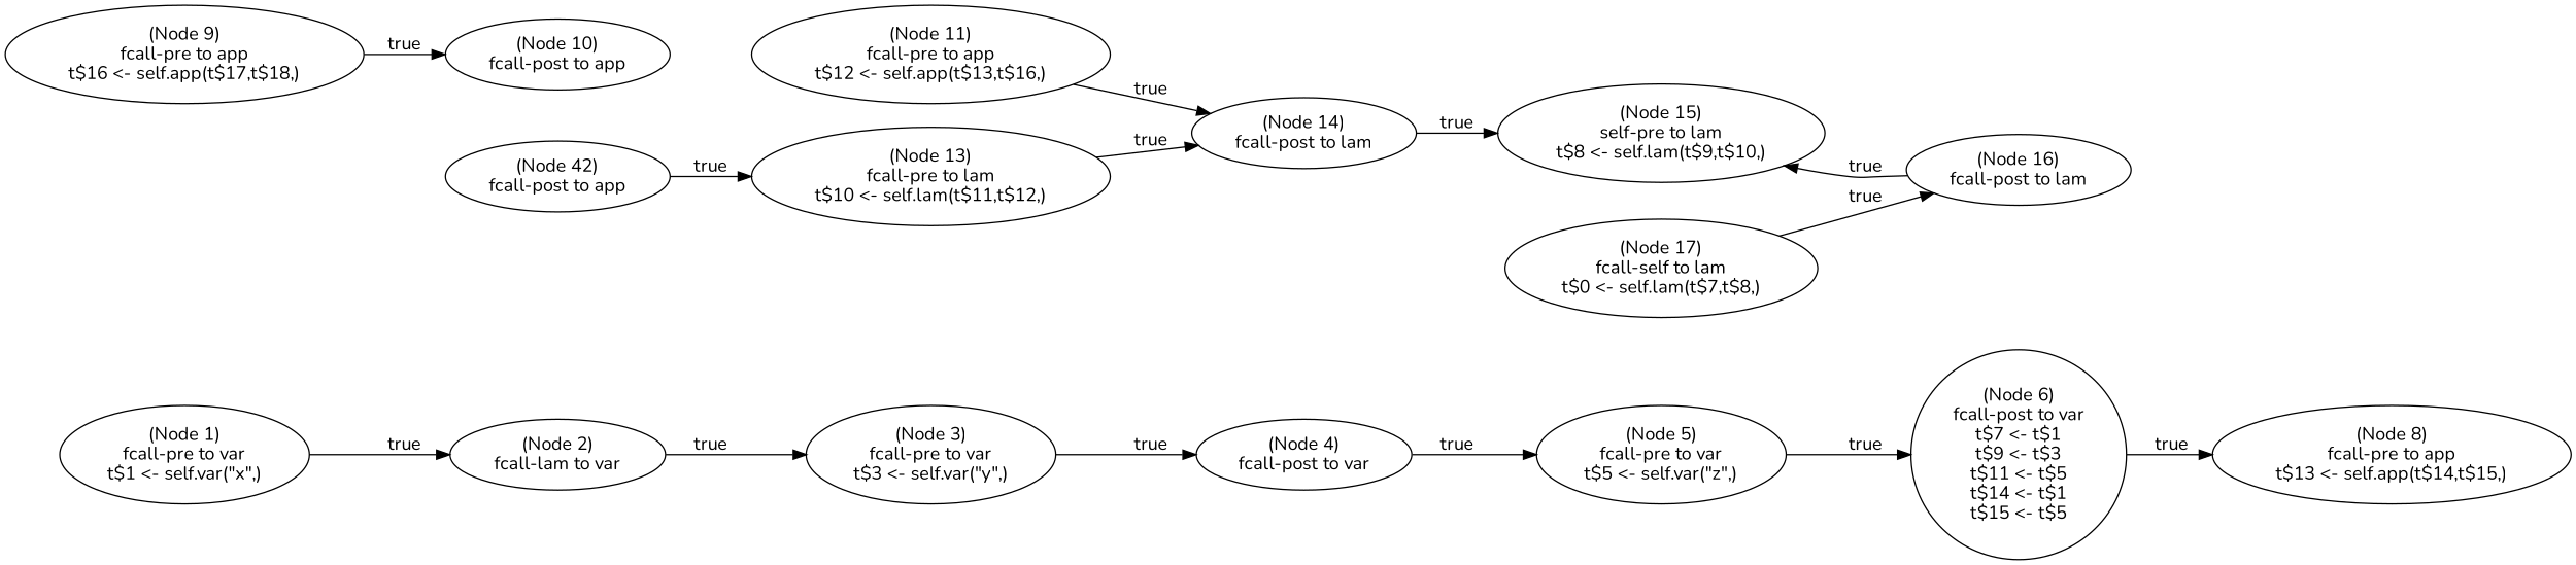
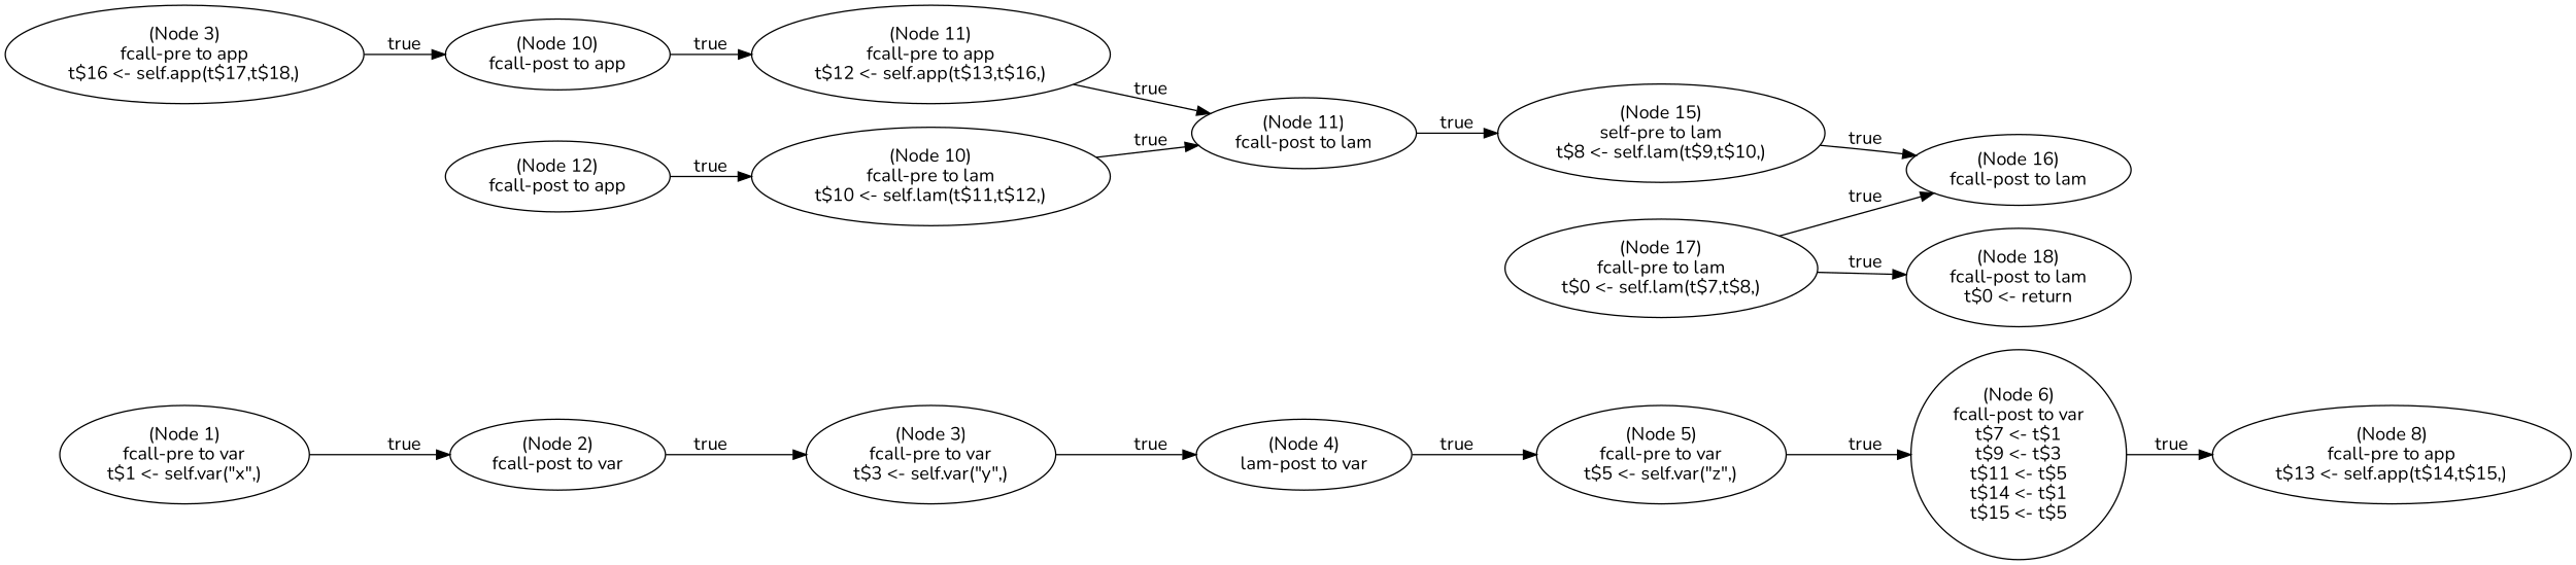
  digraph {
    fontname=Nunito
    rankdir=LR
    node [fontname=Nunito]
    edge [fontname=Nunito]
    n1 [label="(Node 1)\nfcall-pre to var\nt$1 <- self.var(\"x\",)\n"]
-   n2 [label="(Node 2)\nfcall-lam to var\n"]
+   n2 [label="(Node 2)\nfcall-post to var\n"]
    n3 [label="(Node 3)\nfcall-pre to var\nt$3 <- self.var(\"y\",)\n"]
-   n4 [label="(Node 4)\nfcall-post to var\n"]
+   n4 [label="(Node 4)\nlam-post to var\n"]
    n5 [label="(Node 5)\nfcall-pre to var\nt$5 <- self.var(\"z\",)\n"]
    n6 [label="(Node 6)\nfcall-post to var\nt$7 <- t$1\nt$9 <- t$3\nt$11 <- t$5\nt$14 <- t$1\nt$15 <- t$5\n"]
    n7 [label="(Node 8)\nfcall-pre to app\nt$13 <- self.app(t$14,t$15,)\n"]
-   n8 [label="(Node 9)\nfcall-pre to app\nt$16 <- self.app(t$17,t$18,)\n"]
+   n8 [label="(Node 3)\nfcall-pre to app\nt$16 <- self.app(t$17,t$18,)\n"]
    n9 [label="(Node 10)\nfcall-post to app\n"]
    n10 [label="(Node 11)\nfcall-pre to app\nt$12 <- self.app(t$13,t$16,)\n"]
-   n11 [label="(Node 14)\nfcall-post to lam\n"]
-   n12 [label="(Node 42)\nfcall-post to app\n"]
-   n13 [label="(Node 13)\nfcall-pre to lam\nt$10 <- self.lam(t$11,t$12,)\n"]
+   n11 [label="(Node 11)\nfcall-post to lam\n"]
+   n12 [label="(Node 12)\nfcall-post to app\n"]
+   n13 [label="(Node 10)\nfcall-pre to lam\nt$10 <- self.lam(t$11,t$12,)\n"]
    n14 [label="(Node 15)\nself-pre to lam\nt$8 <- self.lam(t$9,t$10,)\n"]
    n15 [label="(Node 16)\nfcall-post to lam\n"]
-   n16 [label="(Node 17)\nfcall-self to lam\nt$0 <- self.lam(t$7,t$8,)\n"]
+   n16 [label="(Node 17)\nfcall-pre to lam\nt$0 <- self.lam(t$7,t$8,)\n"]
+   n17 [label="(Node 18)\nfcall-post to lam\nt$0 <- return\n"]
    n1 -> n2 [label=true]
    n2 -> n3 [label=true]
    n3 -> n4 [label=true]
    n4 -> n5 [label=true]
    n5 -> n6 [label=true]
    n6 -> n7 [label=true]
    n8 -> n9 [label=true]
+   n9 -> n10 [label=true]
    n10 -> n11 [label=true]
    n11 -> n14 [label=true]
    n12 -> n13 [label=true]
    n13 -> n11 [label=true]
-   n15 -> n14 [label=true]
+   n14 -> n15 [label=true]
    n16 -> n15 [label=true]
+   n16 -> n17 [label=true]
  }
